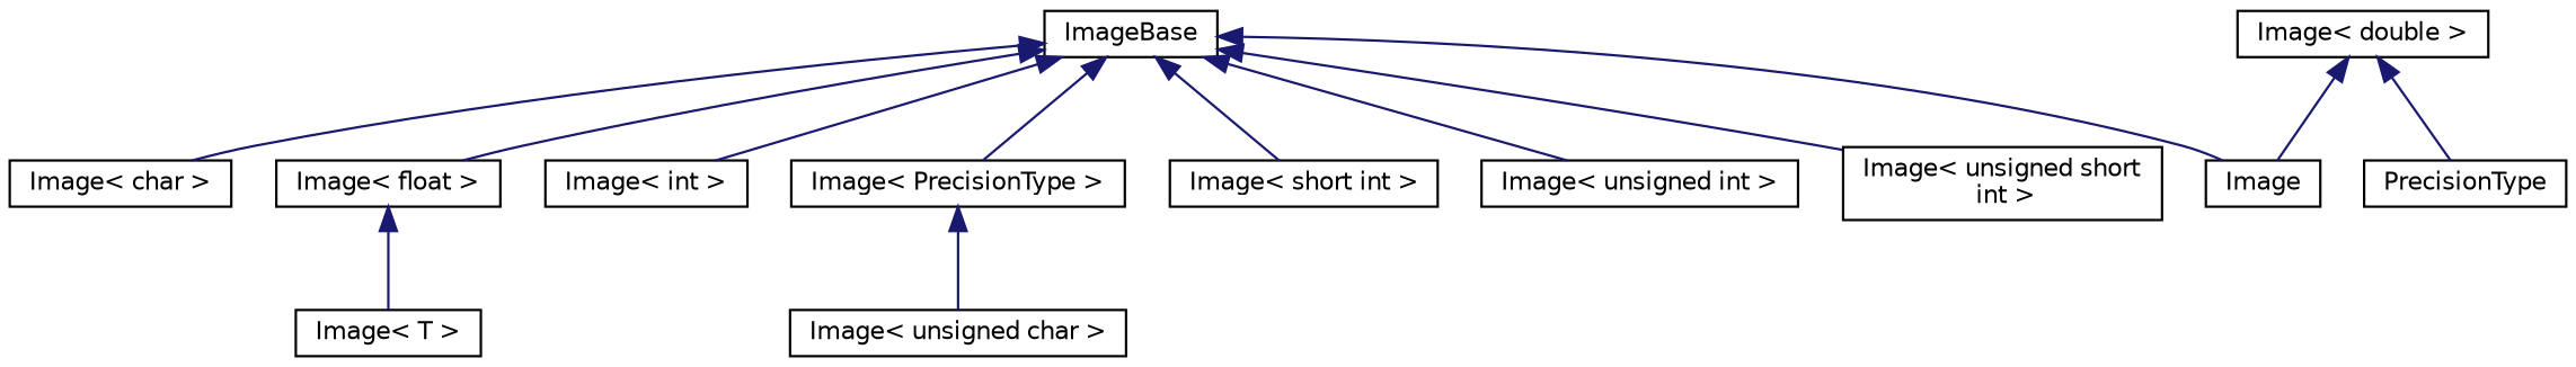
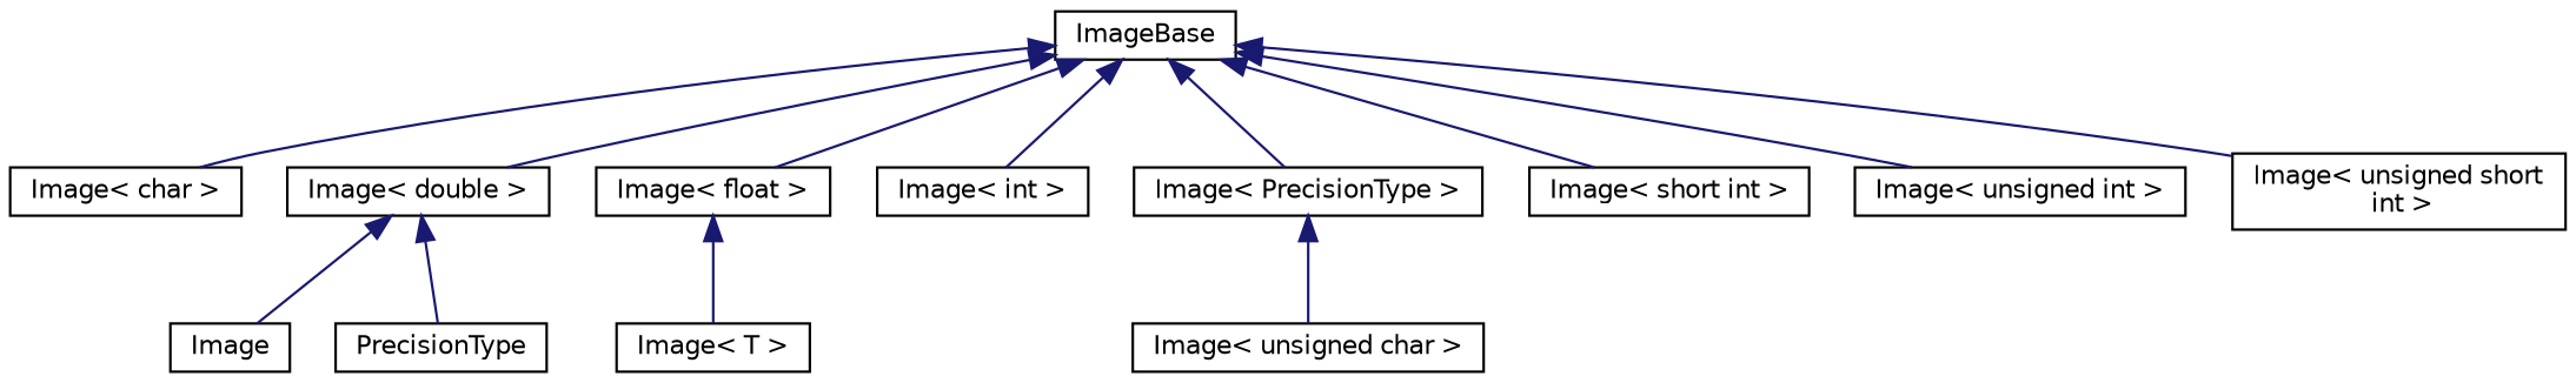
  digraph {
    rankdir=TB
    node [color=black fillcolor=white fontname=Helvetica fontsize=10 shape=record style=filled]
    edge [color=midnightblue dir=back fontname=Helvetica fontsize=10 labelfontname=Helvetica labelfontsize=10 style=solid]
    n1 [height=0.2 label=ImageBase width=0.4]
    n2 [height=0.2 label="Image\< char \>" width=0.4]
    n3 [height=0.2 label="Image\< double \>" width=0.4]
    n4 [height=0.2 label="Image\< float \>" width=0.4]
    n5 [height=0.2 label="Image\< int \>" width=0.4]
    n6 [height=0.2 label="Image\< PrecisionType \>" width=0.4]
    n7 [height=0.2 label="Image\< short int \>" width=0.4]
    n8 [height=0.2 label="Image\< unsigned int \>" width=0.4]
    n9 [height=0.2 label="Image\< unsigned short\l int \>" width=0.4]
    n10 [height=0.2 label="Image\< T \>" width=0.4]
    n11 [height=0.2 label=Image width=0.4]
    n12 [height=0.2 label=PrecisionType width=0.4]
    n13 [height=0.2 label="Image\< unsigned char \>" width=0.4]
    n1 -> n2
-   n1 -> n11
+   n1 -> n3
    n1 -> n4
    n1 -> n5
    n1 -> n6
    n1 -> n7
    n1 -> n8
    n1 -> n9
    n3 -> n11
    n3 -> n12
    n4 -> n10
    n6 -> n13
  }
